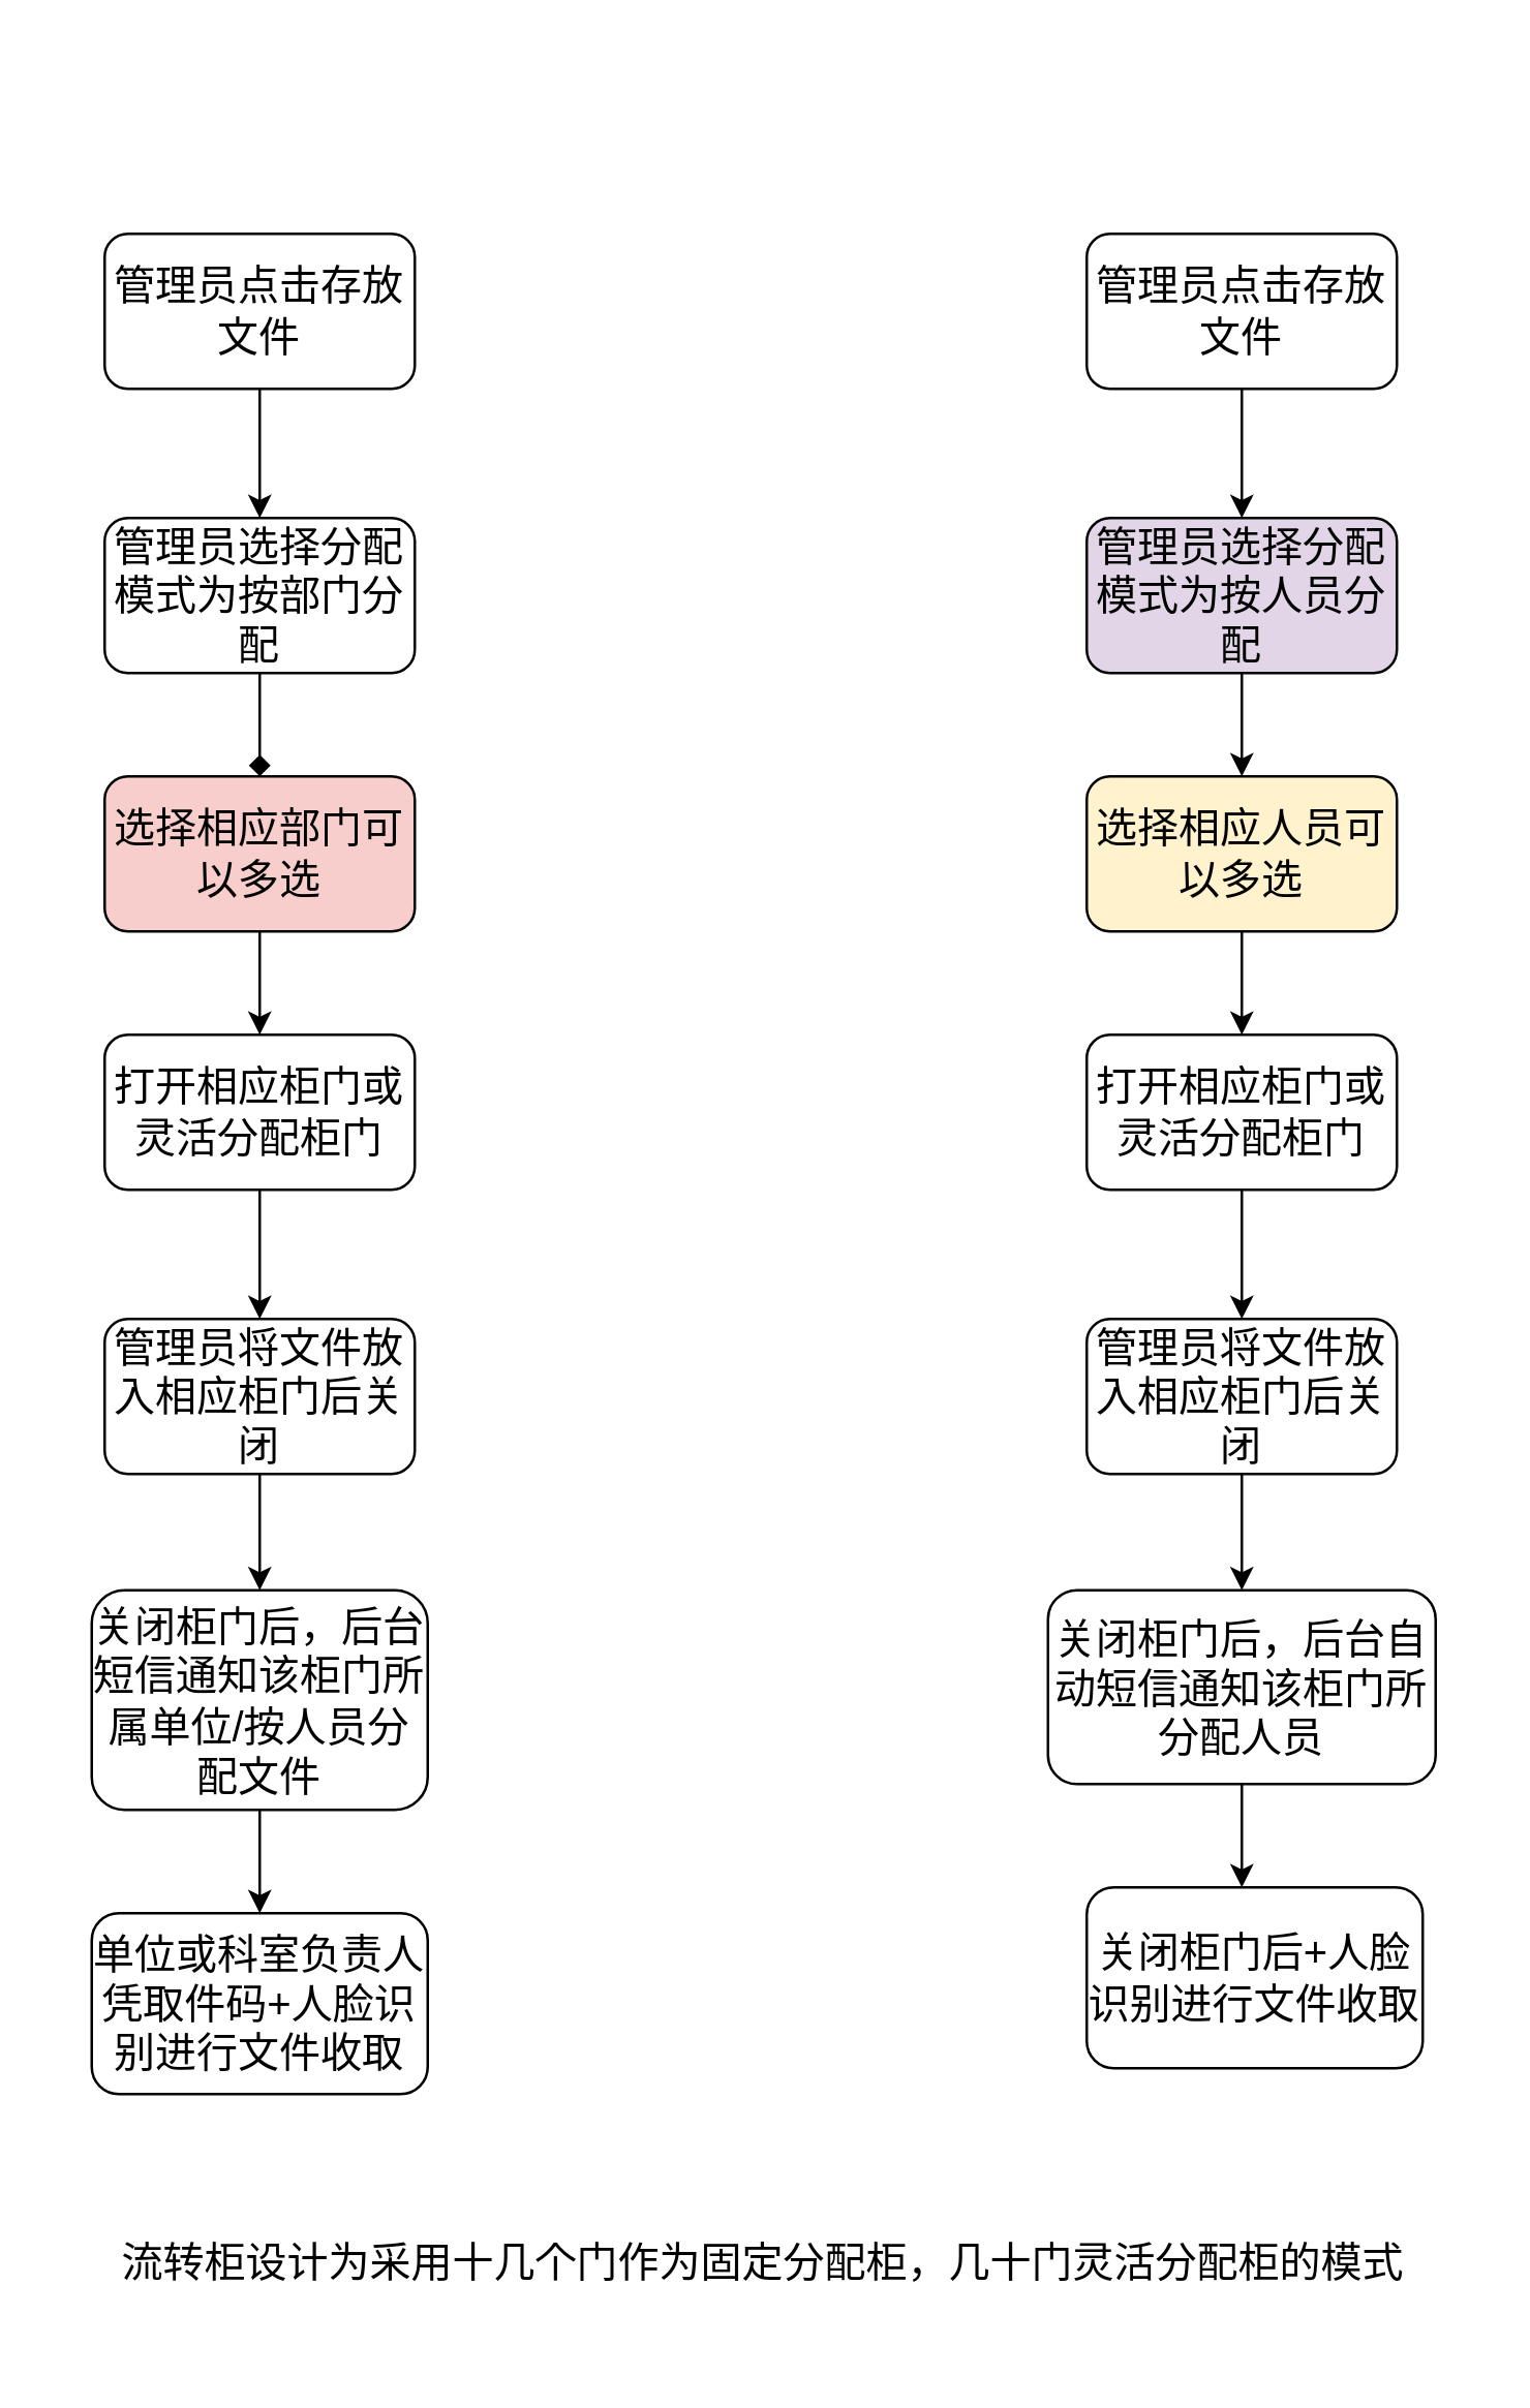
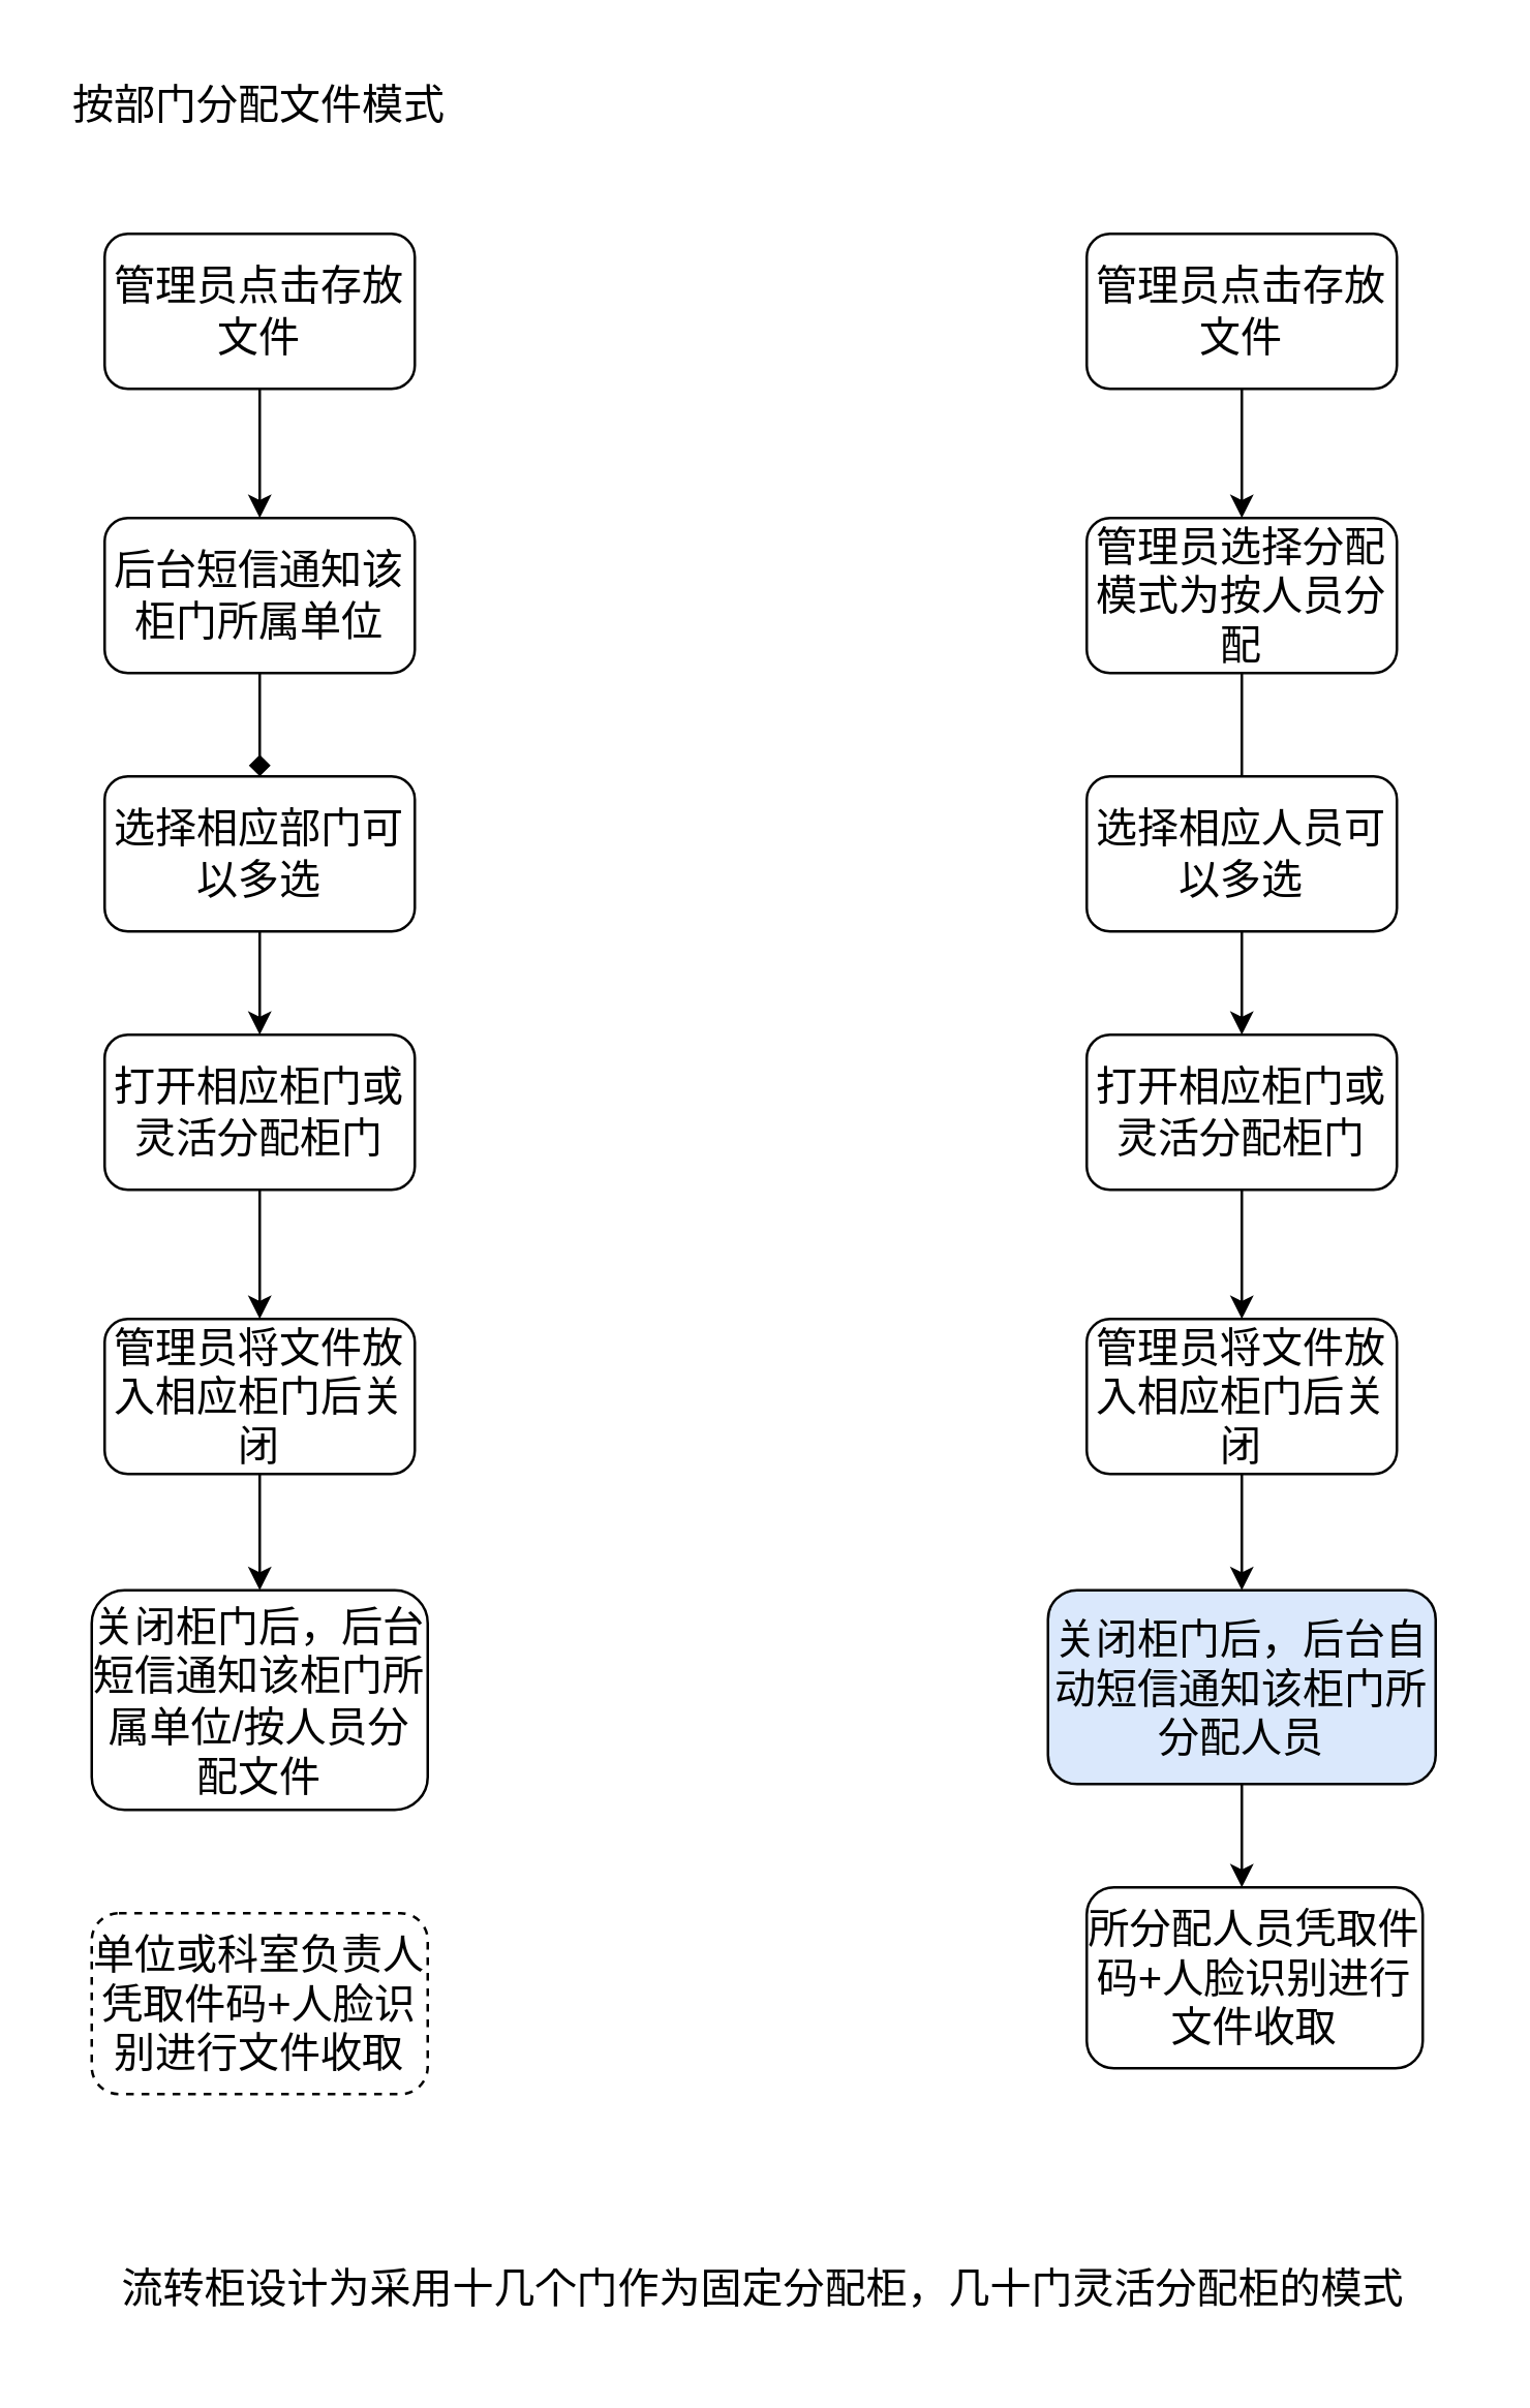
  <mxCell id="0" />
  <mxCell id="1" parent="0" />
  <mxCell id="2" value="" style="edgeStyle=orthogonalEdgeStyle;rounded=0;orthogonalLoop=1;jettySize=auto;html=1;fontSize=16;" edge="1" parent="1" source="3" target="14"><mxGeometry relative="1" as="geometry" /></mxCell>
  <mxCell id="3" value="管理员点击存放文件" style="rounded=1;whiteSpace=wrap;html=1;fontSize=16;" vertex="1" parent="1"><mxGeometry x="40" y="90" width="120" height="60" as="geometry" /></mxCell>
  <mxCell id="4" value="" style="edgeStyle=orthogonalEdgeStyle;rounded=0;orthogonalLoop=1;jettySize=auto;html=1;fontSize=16;" edge="1" parent="1" source="5" target="7"><mxGeometry relative="1" as="geometry" /></mxCell>
- <mxCell id="5" value="选择相应部门可以多选" style="rounded=1;whiteSpace=wrap;html=1;fontSize=16;fillColor=#f8cecc;" vertex="1" parent="1"><mxGeometry x="40" y="300" width="120" height="60" as="geometry" /></mxCell>
+ <mxCell id="5" value="选择相应部门可以多选" style="rounded=1;whiteSpace=wrap;html=1;fontSize=16;" vertex="1" parent="1"><mxGeometry x="40" y="300" width="120" height="60" as="geometry" /></mxCell>
  <mxCell id="6" value="" style="edgeStyle=orthogonalEdgeStyle;rounded=0;orthogonalLoop=1;jettySize=auto;html=1;fontSize=16;" edge="1" parent="1" source="7" target="9"><mxGeometry relative="1" as="geometry" /></mxCell>
  <mxCell id="7" value="打开相应柜门或灵活分配柜门" style="rounded=1;whiteSpace=wrap;html=1;fontSize=16;" vertex="1" parent="1"><mxGeometry x="40" y="400" width="120" height="60" as="geometry" /></mxCell>
  <mxCell id="8" value="" style="edgeStyle=orthogonalEdgeStyle;rounded=0;orthogonalLoop=1;jettySize=auto;html=1;fontSize=16;" edge="1" parent="1" source="9" target="11"><mxGeometry relative="1" as="geometry" /></mxCell>
  <mxCell id="9" value="管理员将文件放入相应柜门后关闭" style="rounded=1;whiteSpace=wrap;html=1;fontSize=16;" vertex="1" parent="1"><mxGeometry x="40" y="510" width="120" height="60" as="geometry" /></mxCell>
- <mxCell id="10" value="" style="edgeStyle=orthogonalEdgeStyle;rounded=0;orthogonalLoop=1;jettySize=auto;html=1;fontSize=16;" edge="1" parent="1" source="11" target="15"><mxGeometry relative="1" as="geometry" /></mxCell>
  <mxCell id="11" value="关闭柜门后，后台短信通知该柜门所属单位/按人员分配文件" style="rounded=1;whiteSpace=wrap;html=1;fontSize=16;" vertex="1" parent="1"><mxGeometry x="35" y="615" width="130" height="85" as="geometry" /></mxCell>
+ <mxCell id="12" value="按部门分配文件模式" style="text;strokeColor=none;align=center;fillColor=none;html=1;verticalAlign=middle;whiteSpace=wrap;rounded=0;fontSize=16;" vertex="1" parent="1"><mxGeometry x="20" y="20" width="160" height="40" as="geometry" /></mxCell>
  <mxCell id="13" value="" style="edgeStyle=orthogonalEdgeStyle;rounded=0;orthogonalLoop=1;jettySize=auto;html=1;fontSize=16;endArrow=diamond;" edge="1" parent="1" source="14" target="5"><mxGeometry relative="1" as="geometry" /></mxCell>
- <mxCell id="14" value="管理员选择分配模式为按部门分配" style="rounded=1;whiteSpace=wrap;html=1;fontSize=16;" vertex="1" parent="1"><mxGeometry x="40" y="200" width="120" height="60" as="geometry" /></mxCell>
- <mxCell id="15" value="单位或科室负责人凭取件码+人脸识别进行文件收取" style="rounded=1;whiteSpace=wrap;html=1;fontSize=16;" vertex="1" parent="1"><mxGeometry x="35" y="740" width="130" height="70" as="geometry" /></mxCell>
+ <mxCell id="14" value="后台短信通知该柜门所属单位" style="rounded=1;whiteSpace=wrap;html=1;fontSize=16;" vertex="1" parent="1"><mxGeometry x="40" y="200" width="120" height="60" as="geometry" /></mxCell>
+ <mxCell id="15" value="单位或科室负责人凭取件码+人脸识别进行文件收取" style="rounded=1;whiteSpace=wrap;html=1;fontSize=16;dashed=1;" vertex="1" parent="1"><mxGeometry x="35" y="740" width="130" height="70" as="geometry" /></mxCell>
  <mxCell id="16" value="" style="edgeStyle=orthogonalEdgeStyle;rounded=0;orthogonalLoop=1;jettySize=auto;html=1;fontSize=16;" edge="1" parent="1" source="17" target="27"><mxGeometry relative="1" as="geometry" /></mxCell>
  <mxCell id="17" value="管理员点击存放文件" style="rounded=1;whiteSpace=wrap;html=1;fontSize=16;" vertex="1" parent="1"><mxGeometry x="420" y="90" width="120" height="60" as="geometry" /></mxCell>
  <mxCell id="18" value="" style="edgeStyle=orthogonalEdgeStyle;rounded=0;orthogonalLoop=1;jettySize=auto;html=1;fontSize=16;" edge="1" parent="1" source="19" target="21"><mxGeometry relative="1" as="geometry" /></mxCell>
- <mxCell id="19" value="选择相应人员可以多选" style="rounded=1;whiteSpace=wrap;html=1;fontSize=16;fillColor=#fff2cc;" vertex="1" parent="1"><mxGeometry x="420" y="300" width="120" height="60" as="geometry" /></mxCell>
+ <mxCell id="19" value="选择相应人员可以多选" style="rounded=1;whiteSpace=wrap;html=1;fontSize=16;" vertex="1" parent="1"><mxGeometry x="420" y="300" width="120" height="60" as="geometry" /></mxCell>
  <mxCell id="20" value="" style="edgeStyle=orthogonalEdgeStyle;rounded=0;orthogonalLoop=1;jettySize=auto;html=1;fontSize=16;" edge="1" parent="1" source="21" target="23"><mxGeometry relative="1" as="geometry" /></mxCell>
  <mxCell id="21" value="打开相应柜门或灵活分配柜门" style="rounded=1;whiteSpace=wrap;html=1;fontSize=16;" vertex="1" parent="1"><mxGeometry x="420" y="400" width="120" height="60" as="geometry" /></mxCell>
  <mxCell id="22" value="" style="edgeStyle=orthogonalEdgeStyle;rounded=0;orthogonalLoop=1;jettySize=auto;html=1;fontSize=16;" edge="1" parent="1" source="23" target="25"><mxGeometry relative="1" as="geometry" /></mxCell>
  <mxCell id="23" value="管理员将文件放入相应柜门后关闭" style="rounded=1;whiteSpace=wrap;html=1;fontSize=16;" vertex="1" parent="1"><mxGeometry x="420" y="510" width="120" height="60" as="geometry" /></mxCell>
  <mxCell id="24" value="" style="edgeStyle=orthogonalEdgeStyle;rounded=0;orthogonalLoop=1;jettySize=auto;html=1;fontSize=16;" edge="1" parent="1" source="25"><mxGeometry relative="1" as="geometry"><mxPoint x="480" y="730" as="targetPoint" /></mxGeometry></mxCell>
- <mxCell id="25" value="关闭柜门后，后台自动短信通知该柜门所分配人员" style="rounded=1;whiteSpace=wrap;html=1;fontSize=16;" vertex="1" parent="1"><mxGeometry x="405" y="615" width="150" height="75" as="geometry" /></mxCell>
- <mxCell id="26" value="" style="edgeStyle=orthogonalEdgeStyle;rounded=0;orthogonalLoop=1;jettySize=auto;html=1;fontSize=16;" edge="1" parent="1" source="27" target="19"><mxGeometry relative="1" as="geometry" /></mxCell>
- <mxCell id="27" value="管理员选择分配模式为按人员分配" style="rounded=1;whiteSpace=wrap;html=1;fontSize=16;fillColor=#e1d5e7;" vertex="1" parent="1"><mxGeometry x="420" y="200" width="120" height="60" as="geometry" /></mxCell>
- <mxCell id="28" value="关闭柜门后+人脸识别进行文件收取" style="rounded=1;whiteSpace=wrap;html=1;fontSize=16;" vertex="1" parent="1"><mxGeometry x="420" y="730" width="130" height="70" as="geometry" /></mxCell>
- <mxCell id="29" value="流转柜设计为采用十几个门作为固定分配柜，几十门灵活分配柜的模式" style="text;strokeColor=none;align=center;fillColor=none;html=1;verticalAlign=middle;whiteSpace=wrap;rounded=0;fontSize=16;" vertex="1" parent="1"><mxGeometry x="20" y="840" width="550" height="70" as="geometry" /></mxCell>
+ <mxCell id="25" value="关闭柜门后，后台自动短信通知该柜门所分配人员" style="rounded=1;whiteSpace=wrap;html=1;fontSize=16;fillColor=#dae8fc;" vertex="1" parent="1"><mxGeometry x="405" y="615" width="150" height="75" as="geometry" /></mxCell>
+ <mxCell id="26" value="" style="edgeStyle=orthogonalEdgeStyle;rounded=0;orthogonalLoop=1;jettySize=auto;html=1;fontSize=16;endArrow=none;" edge="1" parent="1" source="27" target="19"><mxGeometry relative="1" as="geometry" /></mxCell>
+ <mxCell id="27" value="管理员选择分配模式为按人员分配" style="rounded=1;whiteSpace=wrap;html=1;fontSize=16;" vertex="1" parent="1"><mxGeometry x="420" y="200" width="120" height="60" as="geometry" /></mxCell>
+ <mxCell id="28" value="所分配人员凭取件码+人脸识别进行文件收取" style="rounded=1;whiteSpace=wrap;html=1;fontSize=16;" vertex="1" parent="1"><mxGeometry x="420" y="730" width="130" height="70" as="geometry" /></mxCell>
+ <mxCell id="29" value="流转柜设计为采用十几个门作为固定分配柜，几十门灵活分配柜的模式" style="text;strokeColor=none;align=center;fillColor=none;html=1;verticalAlign=middle;whiteSpace=wrap;rounded=0;fontSize=16;" vertex="1" parent="1"><mxGeometry x="20" y="850" width="550" height="70" as="geometry" /></mxCell>
